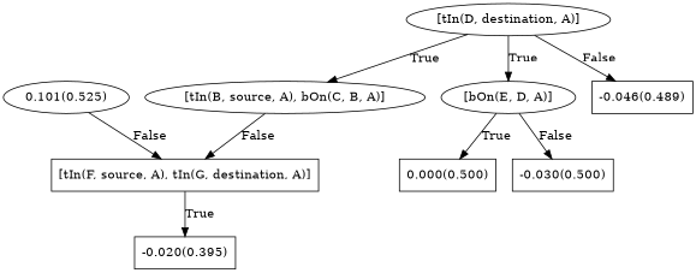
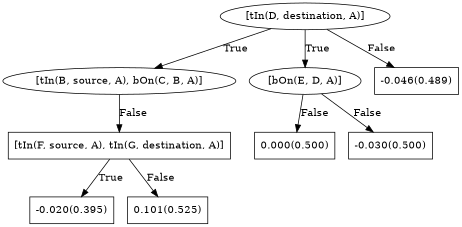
  digraph {
    node [shape=box]
    n1 [label="[tIn(B, source, A), bOn(C, B, A)]" shape=""]
    n2 [label="[tIn(F, source, A), tIn(G, destination, A)]"]
    n3 [label="[tIn(D, destination, A)]" shape=""]
    n4 [label="[bOn(E, D, A)]" shape=""]
    n5 [label="-0.046(0.489)"]
    n6 [label="-0.020(0.395)"]
-   n7 [label="0.101(0.525)" shape=ellipse]
+   n7 [label="0.101(0.525)"]
    n8 [label="0.000(0.500)"]
    n9 [label="-0.030(0.500)"]
    n1 -> n2 [label=False]
    n2 -> n6 [label=True]
-   n7 -> n2 [label=False]
+   n2 -> n7 [label=False]
    n3 -> n1 [label=True]
    n3 -> n4 [label=True]
    n3 -> n5 [label=False]
-   n4 -> n8 [label=True]
+   n4 -> n8 [label=False]
    n4 -> n9 [label=False]
  }
